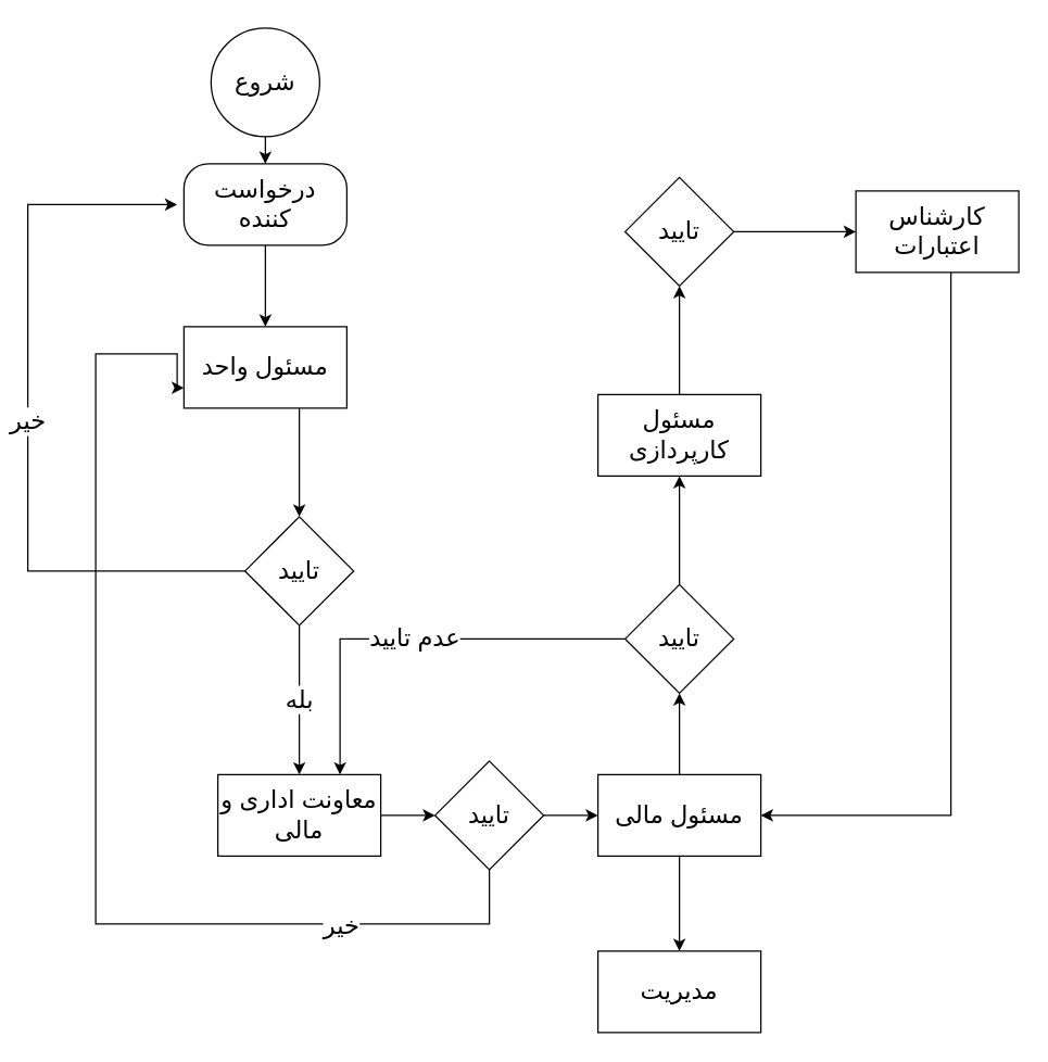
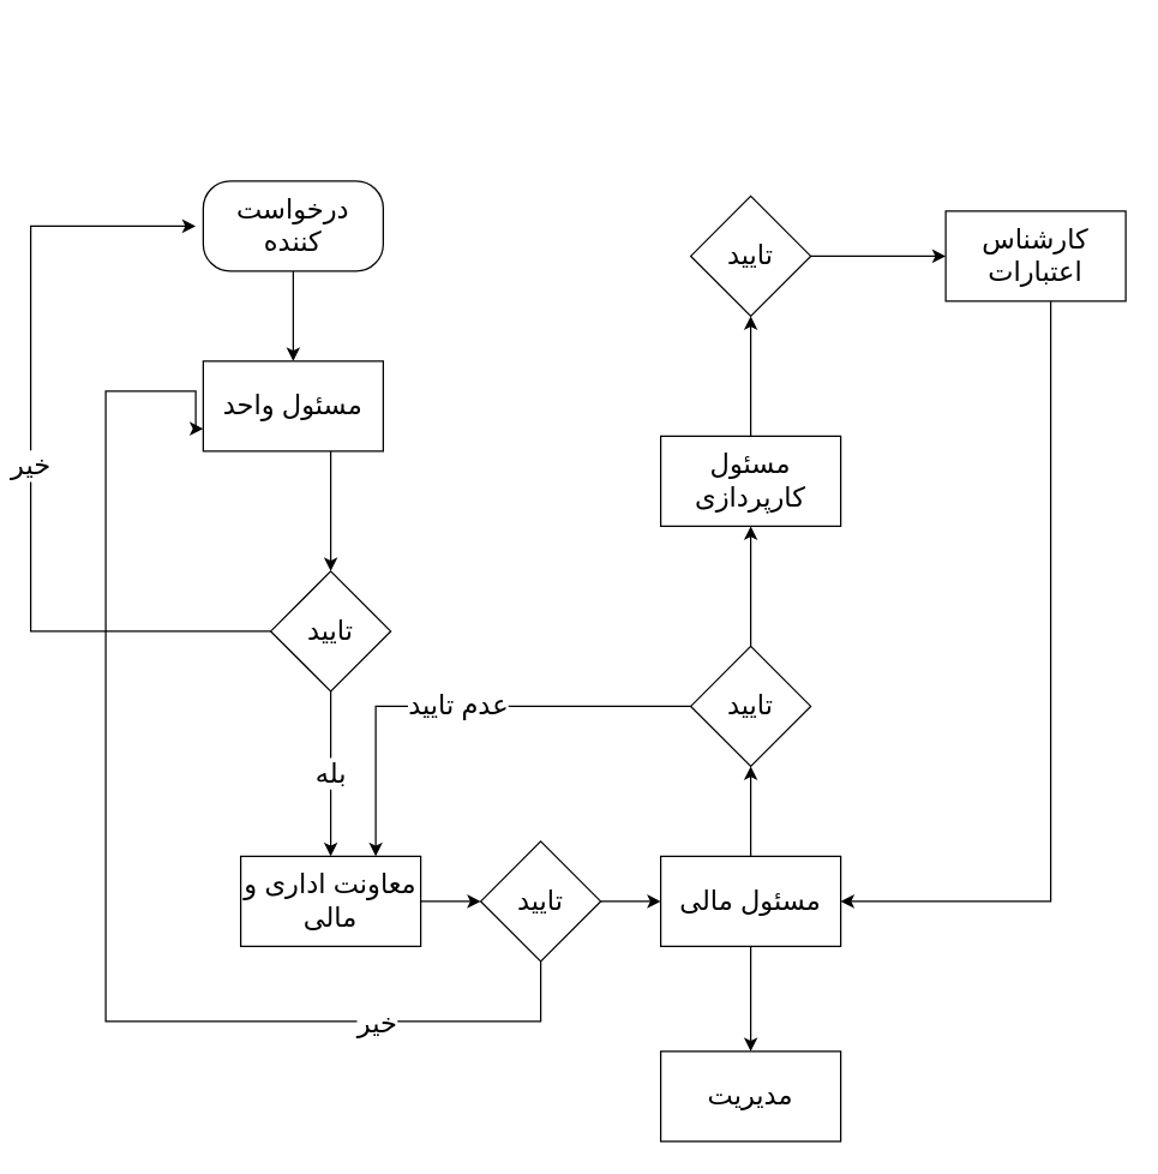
  <mxCell id="0" />
  <mxCell id="1" parent="0" />
- <mxCell id="2" style="edgeStyle=orthogonalEdgeStyle;rounded=0;orthogonalLoop=1;jettySize=auto;html=1;entryX=0.5;entryY=0;entryDx=0;entryDy=0;" edge="1" parent="1" source="3" target="5"><mxGeometry relative="1" as="geometry"><mxPoint x="200" y="240" as="targetPoint" /></mxGeometry></mxCell>
- <mxCell id="3" value="&lt;font style=&quot;font-size: 18px;&quot;&gt;شروع&lt;/font&gt;" style="ellipse;whiteSpace=wrap;html=1;aspect=fixed;" vertex="1" parent="1"><mxGeometry x="155" y="20" width="80" height="80" as="geometry" /></mxCell>
  <mxCell id="4" style="edgeStyle=orthogonalEdgeStyle;rounded=0;orthogonalLoop=1;jettySize=auto;html=1;entryX=0.5;entryY=0;entryDx=0;entryDy=0;fontSize=18;" edge="1" parent="1" source="5" target="7"><mxGeometry relative="1" as="geometry" /></mxCell>
  <mxCell id="5" value="درخواست کننده" style="rounded=1;whiteSpace=wrap;html=1;fontSize=18;arcSize=30;" vertex="1" parent="1"><mxGeometry x="135" y="120" width="120" height="60" as="geometry" /></mxCell>
  <mxCell id="6" style="edgeStyle=orthogonalEdgeStyle;rounded=0;orthogonalLoop=1;jettySize=auto;html=1;entryX=0.5;entryY=0;entryDx=0;entryDy=0;fontSize=18;" edge="1" parent="1" source="7" target="22"><mxGeometry relative="1" as="geometry"><Array as="points"><mxPoint x="220" y="360" /><mxPoint x="220" y="360" /></Array></mxGeometry></mxCell>
  <mxCell id="7" value="مسئول واحد" style="rounded=0;whiteSpace=wrap;html=1;fontSize=18;" vertex="1" parent="1"><mxGeometry x="135" y="240" width="120" height="60" as="geometry" /></mxCell>
  <mxCell id="8" style="edgeStyle=orthogonalEdgeStyle;rounded=0;orthogonalLoop=1;jettySize=auto;html=1;entryX=0;entryY=0.5;entryDx=0;entryDy=0;fontSize=18;" edge="1" parent="1" source="11" target="24"><mxGeometry relative="1" as="geometry" /></mxCell>
  <mxCell id="9" style="edgeStyle=orthogonalEdgeStyle;rounded=0;orthogonalLoop=1;jettySize=auto;html=1;entryX=0;entryY=0.75;entryDx=0;entryDy=0;fontSize=18;exitX=0.5;exitY=1;exitDx=0;exitDy=0;" edge="1" parent="1" source="24" target="7"><mxGeometry relative="1" as="geometry"><Array as="points"><mxPoint x="360" y="680" /><mxPoint x="70" y="680" /><mxPoint x="70" y="260" /><mxPoint x="130" y="260" /><mxPoint x="130" y="285" /></Array></mxGeometry></mxCell>
  <mxCell id="10" value="خیر" style="edgeLabel;html=1;align=center;verticalAlign=middle;resizable=0;points=[];fontSize=18;" vertex="1" connectable="0" parent="9"><mxGeometry x="-0.644" y="1" relative="1" as="geometry"><mxPoint as="offset" /></mxGeometry></mxCell>
  <mxCell id="11" value="معاونت اداری و مالی" style="rounded=0;whiteSpace=wrap;html=1;fontSize=18;" vertex="1" parent="1"><mxGeometry x="160" y="570" width="120" height="60" as="geometry" /></mxCell>
  <mxCell id="12" style="edgeStyle=orthogonalEdgeStyle;rounded=0;orthogonalLoop=1;jettySize=auto;html=1;entryX=0.5;entryY=1;entryDx=0;entryDy=0;fontSize=18;" edge="1" parent="1" source="14" target="27"><mxGeometry relative="1" as="geometry" /></mxCell>
  <mxCell id="13" style="edgeStyle=orthogonalEdgeStyle;rounded=0;orthogonalLoop=1;jettySize=auto;html=1;entryX=0.5;entryY=0;entryDx=0;entryDy=0;fontSize=18;" edge="1" parent="1" source="14" target="19"><mxGeometry relative="1" as="geometry" /></mxCell>
  <mxCell id="14" value="مسئول مالی" style="rounded=0;whiteSpace=wrap;html=1;fontSize=18;" vertex="1" parent="1"><mxGeometry x="440" y="570" width="120" height="60" as="geometry" /></mxCell>
  <mxCell id="15" style="edgeStyle=orthogonalEdgeStyle;rounded=0;orthogonalLoop=1;jettySize=auto;html=1;entryX=0.5;entryY=1;entryDx=0;entryDy=0;fontSize=18;" edge="1" parent="1" source="16" target="29"><mxGeometry relative="1" as="geometry" /></mxCell>
  <mxCell id="16" value="مسئول کارپردازی" style="rounded=0;whiteSpace=wrap;html=1;fontSize=18;" vertex="1" parent="1"><mxGeometry x="440" y="290" width="120" height="60" as="geometry" /></mxCell>
  <mxCell id="17" style="edgeStyle=orthogonalEdgeStyle;rounded=0;orthogonalLoop=1;jettySize=auto;html=1;entryX=1;entryY=0.5;entryDx=0;entryDy=0;fontSize=18;" edge="1" parent="1" source="18" target="14"><mxGeometry relative="1" as="geometry"><Array as="points"><mxPoint x="700" y="600" /></Array></mxGeometry></mxCell>
  <mxCell id="18" value="کارشناس اعتبارات" style="rounded=0;whiteSpace=wrap;html=1;fontSize=18;" vertex="1" parent="1"><mxGeometry x="630" y="140" width="120" height="60" as="geometry" /></mxCell>
  <mxCell id="19" value="مدیریت" style="rounded=0;whiteSpace=wrap;html=1;fontSize=18;" vertex="1" parent="1"><mxGeometry x="440" y="700" width="120" height="60" as="geometry" /></mxCell>
  <mxCell id="20" value="بله" style="edgeStyle=orthogonalEdgeStyle;rounded=0;orthogonalLoop=1;jettySize=auto;html=1;entryX=0.5;entryY=0;entryDx=0;entryDy=0;fontSize=18;" edge="1" parent="1" source="22" target="11"><mxGeometry relative="1" as="geometry" /></mxCell>
  <mxCell id="21" value="خیر" style="edgeStyle=orthogonalEdgeStyle;rounded=0;orthogonalLoop=1;jettySize=auto;html=1;fontSize=18;" edge="1" parent="1" source="22"><mxGeometry relative="1" as="geometry"><mxPoint x="130" y="150" as="targetPoint" /><Array as="points"><mxPoint x="20" y="420" /><mxPoint x="20" y="150" /></Array></mxGeometry></mxCell>
  <mxCell id="22" value="تایید" style="rhombus;whiteSpace=wrap;html=1;fontSize=18;" vertex="1" parent="1"><mxGeometry x="180" y="380" width="80" height="80" as="geometry" /></mxCell>
  <mxCell id="23" style="edgeStyle=orthogonalEdgeStyle;rounded=0;orthogonalLoop=1;jettySize=auto;html=1;entryX=0;entryY=0.5;entryDx=0;entryDy=0;fontSize=18;" edge="1" parent="1" source="24" target="14"><mxGeometry relative="1" as="geometry" /></mxCell>
  <mxCell id="24" value="تایید" style="rhombus;whiteSpace=wrap;html=1;fontSize=18;" vertex="1" parent="1"><mxGeometry x="320" y="560" width="80" height="80" as="geometry" /></mxCell>
  <mxCell id="25" style="edgeStyle=orthogonalEdgeStyle;rounded=0;orthogonalLoop=1;jettySize=auto;html=1;entryX=0.5;entryY=1;entryDx=0;entryDy=0;fontSize=18;" edge="1" parent="1" source="27" target="16"><mxGeometry relative="1" as="geometry" /></mxCell>
  <mxCell id="26" value="عدم تایید" style="edgeStyle=orthogonalEdgeStyle;rounded=0;orthogonalLoop=1;jettySize=auto;html=1;entryX=0.75;entryY=0;entryDx=0;entryDy=0;fontSize=18;" edge="1" parent="1" source="27" target="11"><mxGeometry relative="1" as="geometry" /></mxCell>
  <mxCell id="27" value="تایید" style="rhombus;whiteSpace=wrap;html=1;fontSize=18;" vertex="1" parent="1"><mxGeometry x="460" y="430" width="80" height="80" as="geometry" /></mxCell>
  <mxCell id="28" style="edgeStyle=orthogonalEdgeStyle;rounded=0;orthogonalLoop=1;jettySize=auto;html=1;entryX=0;entryY=0.5;entryDx=0;entryDy=0;fontSize=18;" edge="1" parent="1" source="29" target="18"><mxGeometry relative="1" as="geometry" /></mxCell>
  <mxCell id="29" value="تایید" style="rhombus;whiteSpace=wrap;html=1;fontSize=18;" vertex="1" parent="1"><mxGeometry x="460" y="130" width="80" height="80" as="geometry" /></mxCell>
